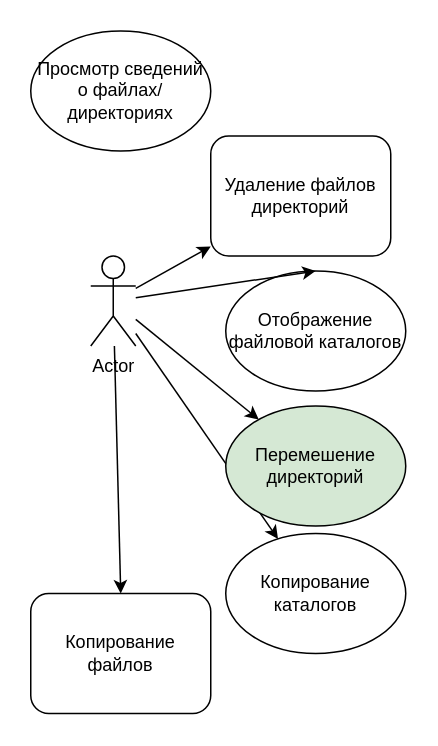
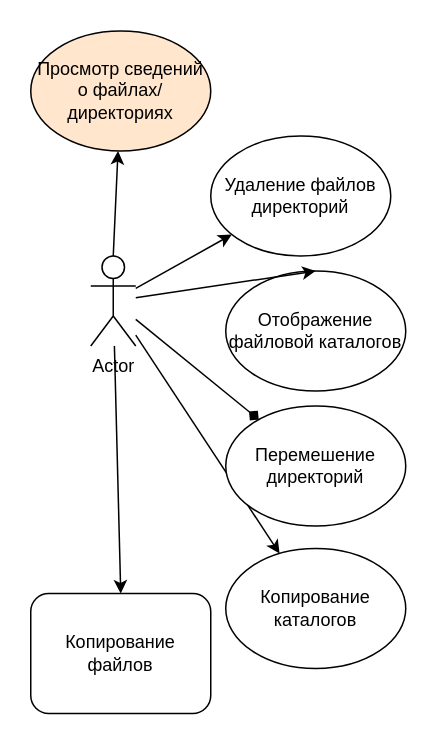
  <mxCell id="0" />
  <mxCell id="1" parent="0" />
  <mxCell id="2" value="Actor" style="shape=umlActor;verticalLabelPosition=bottom;verticalAlign=top;html=1;outlineConnect=0;" vertex="1" parent="1"><mxGeometry x="60" y="170" width="30" height="60" as="geometry" /></mxCell>
  <mxCell id="3" value="Отображение файловой каталогов" style="ellipse;whiteSpace=wrap;html=1;" vertex="1" parent="1"><mxGeometry x="150" y="180" width="120" height="80" as="geometry" /></mxCell>
  <mxCell id="4" value="" style="endArrow=classic;html=1;rounded=0;entryX=0.5;entryY=0;entryDx=0;entryDy=0;" edge="1" parent="1" source="2" target="3"><mxGeometry width="50" height="50" relative="1" as="geometry"><mxPoint x="370" y="440" as="sourcePoint" /><mxPoint x="420" y="390" as="targetPoint" /></mxGeometry></mxCell>
  <mxCell id="5" value="" style="endArrow=classic;html=1;rounded=0;" edge="1" parent="1" source="2" target="6"><mxGeometry width="50" height="50" relative="1" as="geometry"><mxPoint x="420" y="330" as="sourcePoint" /><mxPoint x="480" y="330" as="targetPoint" /></mxGeometry></mxCell>
- <mxCell id="6" value="Копирование каталогов" style="ellipse;whiteSpace=wrap;html=1;" vertex="1" parent="1"><mxGeometry x="150" y="355" width="120" height="80" as="geometry" /></mxCell>
+ <mxCell id="6" value="Копирование каталогов" style="ellipse;whiteSpace=wrap;html=1;" vertex="1" parent="1"><mxGeometry x="150" y="365" width="120" height="80" as="geometry" /></mxCell>
  <mxCell id="7" value="" style="endArrow=classic;html=1;rounded=0;entryX=0.5;entryY=0;entryDx=0;entryDy=0;" edge="1" parent="1" source="2" target="8"><mxGeometry width="50" height="50" relative="1" as="geometry"><mxPoint x="420" y="290" as="sourcePoint" /><mxPoint x="450" y="260" as="targetPoint" /></mxGeometry></mxCell>
  <mxCell id="8" value="Копирование файлов" style="whiteSpace=wrap;html=1;rounded=1;" vertex="1" parent="1"><mxGeometry x="20" y="395" width="120" height="80" as="geometry" /></mxCell>
- <mxCell id="10" value="Просмотр сведений о файлах/директориях" style="ellipse;whiteSpace=wrap;html=1;" vertex="1" parent="1"><mxGeometry x="20" y="20" width="120" height="80" as="geometry" /></mxCell>
+ <mxCell id="9" value="" style="endArrow=classic;html=1;rounded=0;exitX=0.5;exitY=0;exitDx=0;exitDy=0;exitPerimeter=0;" edge="1" parent="1" source="2" target="10"><mxGeometry width="50" height="50" relative="1" as="geometry"><mxPoint x="394" y="290" as="sourcePoint" /><mxPoint x="380" y="220" as="targetPoint" /></mxGeometry></mxCell>
+ <mxCell id="10" value="Просмотр сведений о файлах/директориях" style="ellipse;whiteSpace=wrap;html=1;fillColor=#ffe6cc;" vertex="1" parent="1"><mxGeometry x="20" y="20" width="120" height="80" as="geometry" /></mxCell>
  <mxCell id="11" value="" style="endArrow=classic;html=1;rounded=0;" edge="1" parent="1" source="2" target="12"><mxGeometry width="50" height="50" relative="1" as="geometry"><mxPoint x="380" y="320" as="sourcePoint" /><mxPoint x="300" y="290" as="targetPoint" /></mxGeometry></mxCell>
- <mxCell id="12" value="Удаление файлов директорий" style="whiteSpace=wrap;html=1;rounded=1;" vertex="1" parent="1"><mxGeometry x="140" y="90" width="120" height="80" as="geometry" /></mxCell>
- <mxCell id="13" value="" style="endArrow=classic;html=1;rounded=0;" edge="1" parent="1" source="2" target="14"><mxGeometry width="50" height="50" relative="1" as="geometry"><mxPoint x="370" y="350" as="sourcePoint" /><mxPoint x="260" y="380" as="targetPoint" /></mxGeometry></mxCell>
- <mxCell id="14" value="Перемешение директорий" style="ellipse;whiteSpace=wrap;html=1;fillColor=#d5e8d4;" vertex="1" parent="1"><mxGeometry x="150" y="270" width="120" height="80" as="geometry" /></mxCell>
+ <mxCell id="12" value="Удаление файлов директорий" style="ellipse;whiteSpace=wrap;html=1;" vertex="1" parent="1"><mxGeometry x="140" y="90" width="120" height="80" as="geometry" /></mxCell>
+ <mxCell id="13" value="" style="endArrow=diamond;html=1;rounded=0;" edge="1" parent="1" source="2" target="14"><mxGeometry width="50" height="50" relative="1" as="geometry"><mxPoint x="370" y="350" as="sourcePoint" /><mxPoint x="260" y="380" as="targetPoint" /></mxGeometry></mxCell>
+ <mxCell id="14" value="Перемешение директорий" style="ellipse;whiteSpace=wrap;html=1;" vertex="1" parent="1"><mxGeometry x="150" y="270" width="120" height="80" as="geometry" /></mxCell>
